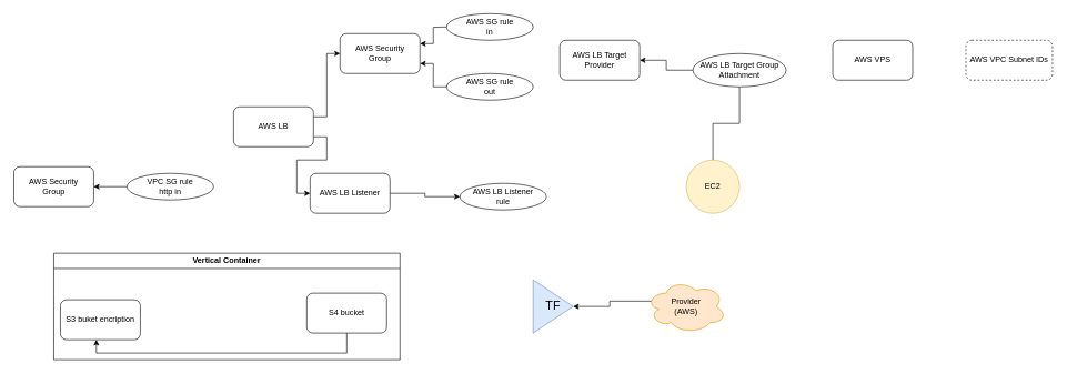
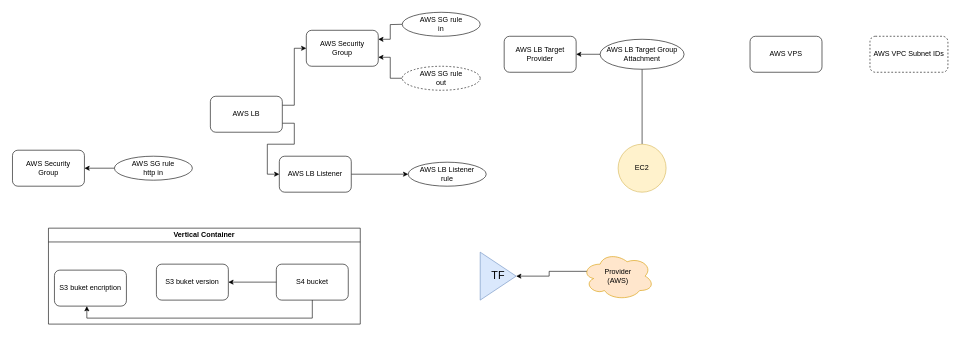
  <mxCell id="0" />
  <mxCell id="1" parent="0" />
  <mxCell id="2" style="edgeStyle=orthogonalEdgeStyle;rounded=0;orthogonalLoop=1;jettySize=auto;html=1;exitX=1;exitY=0.25;exitDx=0;exitDy=0;entryX=0;entryY=0.5;entryDx=0;entryDy=0;" edge="1" parent="1" source="4" target="9"><mxGeometry relative="1" as="geometry" /></mxCell>
  <mxCell id="3" style="edgeStyle=orthogonalEdgeStyle;rounded=0;orthogonalLoop=1;jettySize=auto;html=1;exitX=1;exitY=0.75;exitDx=0;exitDy=0;entryX=0;entryY=0.5;entryDx=0;entryDy=0;" edge="1" parent="1" source="4" target="11"><mxGeometry relative="1" as="geometry" /></mxCell>
  <mxCell id="4" value="AWS LB" style="rounded=1;whiteSpace=wrap;html=1;" parent="1" vertex="1"><mxGeometry x="350" y="160" width="120" height="60" as="geometry" /></mxCell>
  <mxCell id="5" style="edgeStyle=orthogonalEdgeStyle;rounded=0;orthogonalLoop=1;jettySize=auto;html=1;exitX=0;exitY=0.5;exitDx=0;exitDy=0;entryX=1;entryY=0.75;entryDx=0;entryDy=0;" parent="1" source="6" target="9" edge="1"><mxGeometry relative="1" as="geometry" /></mxCell>
- <mxCell id="6" value="&lt;div&gt;AWS SG rule&lt;/div&gt;&lt;div&gt;out&lt;br&gt;&lt;/div&gt;" style="ellipse;whiteSpace=wrap;html=1;" parent="1" vertex="1"><mxGeometry x="670" y="110" width="130" height="40" as="geometry" /></mxCell>
+ <mxCell id="6" value="&lt;div&gt;AWS SG rule&lt;/div&gt;&lt;div&gt;out&lt;br&gt;&lt;/div&gt;" style="ellipse;whiteSpace=wrap;html=1;dashed=1;" parent="1" vertex="1"><mxGeometry x="670" y="110" width="130" height="40" as="geometry" /></mxCell>
  <mxCell id="7" style="edgeStyle=orthogonalEdgeStyle;rounded=0;orthogonalLoop=1;jettySize=auto;html=1;exitX=0;exitY=0.5;exitDx=0;exitDy=0;entryX=1;entryY=0.25;entryDx=0;entryDy=0;" parent="1" target="9" edge="1"><mxGeometry relative="1" as="geometry"><mxPoint x="670" y="40" as="sourcePoint" /></mxGeometry></mxCell>
  <mxCell id="8" value="&lt;div&gt;AWS SG rule&lt;/div&gt;&lt;div&gt;in&lt;/div&gt;" style="ellipse;whiteSpace=wrap;html=1;" parent="1" vertex="1"><mxGeometry x="670" y="20" width="130" height="40" as="geometry" /></mxCell>
  <mxCell id="9" value="&lt;div&gt;AWS Security&lt;/div&gt;&lt;div&gt;Group&lt;br&gt;&lt;/div&gt;" style="rounded=1;whiteSpace=wrap;html=1;" parent="1" vertex="1"><mxGeometry x="510" y="50" width="120" height="60" as="geometry" /></mxCell>
  <mxCell id="10" style="edgeStyle=orthogonalEdgeStyle;rounded=0;orthogonalLoop=1;jettySize=auto;html=1;exitX=1;exitY=0.5;exitDx=0;exitDy=0;entryX=0;entryY=0.5;entryDx=0;entryDy=0;" parent="1" source="11" target="12" edge="1"><mxGeometry relative="1" as="geometry" /></mxCell>
  <mxCell id="11" value="AWS LB Listener" style="rounded=1;whiteSpace=wrap;html=1;" parent="1" vertex="1"><mxGeometry x="465" y="260" width="120" height="60" as="geometry" /></mxCell>
- <mxCell id="12" value="&lt;div&gt;AWS LB Listener&lt;/div&gt;&lt;div&gt;rule&lt;br&gt;&lt;/div&gt;" style="ellipse;whiteSpace=wrap;html=1;" parent="1" vertex="1"><mxGeometry x="690" y="275" width="130" height="40" as="geometry" /></mxCell>
+ <mxCell id="12" value="&lt;div&gt;AWS LB Listener&lt;/div&gt;&lt;div&gt;rule&lt;br&gt;&lt;/div&gt;" style="ellipse;whiteSpace=wrap;html=1;" parent="1" vertex="1"><mxGeometry x="680" y="270" width="130" height="40" as="geometry" /></mxCell>
  <mxCell id="13" value="AWS LB Target Provider" style="rounded=1;whiteSpace=wrap;html=1;" parent="1" vertex="1"><mxGeometry x="840" y="60" width="120" height="60" as="geometry" /></mxCell>
  <mxCell id="14" style="edgeStyle=orthogonalEdgeStyle;rounded=0;orthogonalLoop=1;jettySize=auto;html=1;entryX=0.5;entryY=0;entryDx=0;entryDy=0;endArrow=none;" parent="1" source="16" target="17" edge="1"><mxGeometry relative="1" as="geometry" /></mxCell>
  <mxCell id="15" style="edgeStyle=orthogonalEdgeStyle;rounded=0;orthogonalLoop=1;jettySize=auto;html=1;exitX=0;exitY=0.5;exitDx=0;exitDy=0;entryX=1;entryY=0.5;entryDx=0;entryDy=0;" parent="1" source="16" target="13" edge="1"><mxGeometry relative="1" as="geometry" /></mxCell>
- <mxCell id="16" value="&lt;div&gt;AWS LB Target Group&lt;/div&gt;&lt;div&gt;Attachment&lt;br&gt;&lt;/div&gt;" style="ellipse;whiteSpace=wrap;html=1;" parent="1" vertex="1"><mxGeometry x="1040" y="80" width="140" height="50" as="geometry" /></mxCell>
+ <mxCell id="16" value="&lt;div&gt;AWS LB Target Group&lt;/div&gt;&lt;div&gt;Attachment&lt;br&gt;&lt;/div&gt;" style="ellipse;whiteSpace=wrap;html=1;" parent="1" vertex="1"><mxGeometry x="1000" y="65" width="140" height="50" as="geometry" /></mxCell>
  <mxCell id="17" value="EC2" style="ellipse;whiteSpace=wrap;html=1;aspect=fixed;fillColor=#fff2cc;strokeColor=#d6b656;" parent="1" vertex="1"><mxGeometry x="1030" y="240" width="80" height="80" as="geometry" /></mxCell>
  <mxCell id="18" value="&lt;div&gt;AWS Security&lt;/div&gt;&lt;div&gt;Group&lt;br&gt;&lt;/div&gt;" style="rounded=1;whiteSpace=wrap;html=1;" parent="1" vertex="1"><mxGeometry x="20" y="250" width="120" height="60" as="geometry" /></mxCell>
  <mxCell id="19" value="" style="edgeStyle=orthogonalEdgeStyle;rounded=0;orthogonalLoop=1;jettySize=auto;html=1;" parent="1" source="20" target="18" edge="1"><mxGeometry relative="1" as="geometry" /></mxCell>
- <mxCell id="20" value="&lt;div&gt;VPC SG rule&lt;/div&gt;&lt;div&gt;http in&lt;br&gt;&lt;/div&gt;" style="ellipse;whiteSpace=wrap;html=1;" parent="1" vertex="1"><mxGeometry x="190" y="260" width="130" height="40" as="geometry" /></mxCell>
+ <mxCell id="20" value="&lt;div&gt;AWS SG rule&lt;/div&gt;&lt;div&gt;http in&lt;br&gt;&lt;/div&gt;" style="ellipse;whiteSpace=wrap;html=1;" parent="1" vertex="1"><mxGeometry x="190" y="260" width="130" height="40" as="geometry" /></mxCell>
  <mxCell id="21" value="AWS VPS" style="rounded=1;whiteSpace=wrap;html=1;" parent="1" vertex="1"><mxGeometry x="1250" y="60" width="120" height="60" as="geometry" /></mxCell>
  <mxCell id="22" value="AWS VPC Subnet IDs" style="rounded=1;whiteSpace=wrap;html=1;dashed=1;" parent="1" vertex="1"><mxGeometry x="1450" y="60" width="130" height="60" as="geometry" /></mxCell>
  <mxCell id="23" value="TF" style="triangle;whiteSpace=wrap;html=1;fontSize=18;fillColor=#dae8fc;strokeColor=#6c8ebf;" parent="1" vertex="1"><mxGeometry x="800" y="420" width="60" height="80" as="geometry" /></mxCell>
  <mxCell id="24" style="edgeStyle=orthogonalEdgeStyle;rounded=0;orthogonalLoop=1;jettySize=auto;html=1;exitX=0.07;exitY=0.4;exitDx=0;exitDy=0;exitPerimeter=0;entryX=1;entryY=0.5;entryDx=0;entryDy=0;" edge="1" parent="1" source="25" target="23"><mxGeometry relative="1" as="geometry" /></mxCell>
  <mxCell id="25" value="&lt;div&gt;Provider&lt;/div&gt;&lt;div&gt;(AWS)&lt;br&gt;&lt;/div&gt;" style="ellipse;shape=cloud;whiteSpace=wrap;html=1;fillColor=#ffe6cc;strokeColor=#d79b00;" parent="1" vertex="1"><mxGeometry x="970" y="420" width="120" height="80" as="geometry" /></mxCell>
  <mxCell id="26" value="Vertical Container" style="swimlane;whiteSpace=wrap;html=1;" vertex="1" parent="1"><mxGeometry x="80" y="380" width="520" height="160" as="geometry" /></mxCell>
  <mxCell id="27" value="S3 buket encription" style="rounded=1;whiteSpace=wrap;html=1;" parent="26" vertex="1"><mxGeometry x="10" y="70" width="120" height="60" as="geometry" /></mxCell>
+ <mxCell id="28" value="S3 buket version" style="rounded=1;whiteSpace=wrap;html=1;" parent="26" vertex="1"><mxGeometry x="180" y="60" width="120" height="60" as="geometry" /></mxCell>
  <mxCell id="29" value="S4 bucket" style="rounded=1;whiteSpace=wrap;html=1;" parent="26" vertex="1"><mxGeometry x="380" y="60" width="120" height="60" as="geometry" /></mxCell>
+ <mxCell id="30" style="edgeStyle=orthogonalEdgeStyle;rounded=0;orthogonalLoop=1;jettySize=auto;html=1;exitX=0;exitY=0.5;exitDx=0;exitDy=0;entryX=1;entryY=0.5;entryDx=0;entryDy=0;" parent="26" source="29" target="28" edge="1"><mxGeometry relative="1" as="geometry" /></mxCell>
  <mxCell id="31" style="edgeStyle=orthogonalEdgeStyle;rounded=0;orthogonalLoop=1;jettySize=auto;html=1;exitX=0.5;exitY=1;exitDx=0;exitDy=0;entryX=0.45;entryY=1;entryDx=0;entryDy=0;entryPerimeter=0;" parent="26" source="29" target="27" edge="1"><mxGeometry relative="1" as="geometry" /></mxCell>
